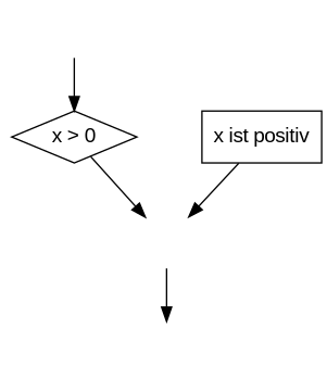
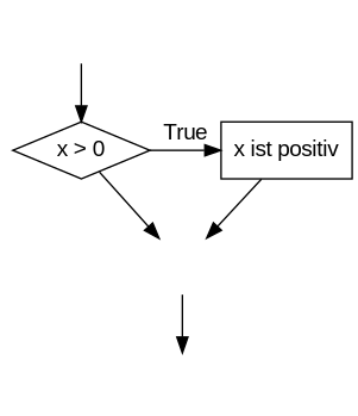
  digraph {
    plines=lines
    node [fontname=Arial style=invisible]
    edge [fontname=Arial]
    n1 [label="x > 0" shape=diamond style=""]
    n2 [label="x ist positiv" shape=rect style=""]
    nodestart
    nodeendif
    nodeend
    subgraph sub_1 {
      rank=same
      n1
      n2
    }
+   n1 -> n2 [label=True]
    n1 -> nodeendif
    n2 -> nodeendif
    nodestart -> n1
    nodeendif -> nodeend
  }
